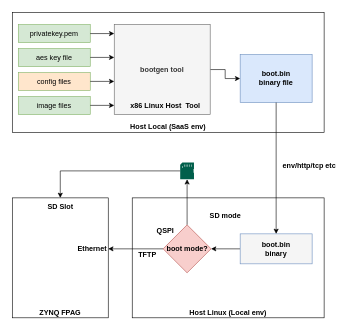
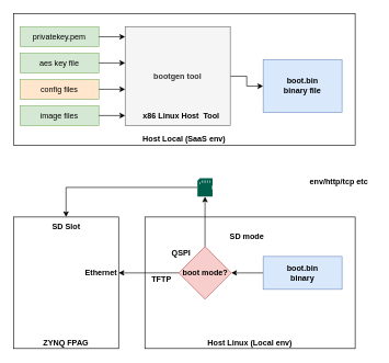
  <mxCell id="0" />
  <mxCell id="1" parent="0" />
  <mxCell id="2" value="Host Local (SaaS env)" style="rounded=0;whiteSpace=wrap;html=1;verticalAlign=bottom;fontStyle=1" vertex="1" parent="1"><mxGeometry x="20" y="20" width="520" height="200" as="geometry" /></mxCell>
  <mxCell id="3" value="image files" style="rounded=0;whiteSpace=wrap;html=1;fillColor=#d5e8d4;strokeColor=#82b366;" vertex="1" parent="1"><mxGeometry x="30" y="160" width="120" height="30" as="geometry" /></mxCell>
  <mxCell id="4" value="privatekey.pem" style="rounded=0;whiteSpace=wrap;html=1;fillColor=#d5e8d4;strokeColor=#82b366;" vertex="1" parent="1"><mxGeometry x="30" y="40" width="120" height="30" as="geometry" /></mxCell>
  <mxCell id="5" value="aes key file" style="rounded=0;whiteSpace=wrap;html=1;fillColor=#d5e8d4;strokeColor=#82b366;" vertex="1" parent="1"><mxGeometry x="30" y="80" width="120" height="30" as="geometry" /></mxCell>
  <mxCell id="6" value="config files" style="rounded=0;whiteSpace=wrap;html=1;fillColor=#ffe6cc;strokeColor=#82b366;" vertex="1" parent="1"><mxGeometry x="30" y="120" width="120" height="30" as="geometry" /></mxCell>
  <mxCell id="7" style="edgeStyle=orthogonalEdgeStyle;rounded=0;orthogonalLoop=1;jettySize=auto;html=1;exitX=1;exitY=0.5;exitDx=0;exitDy=0;" edge="1" parent="1" source="8" target="10"><mxGeometry relative="1" as="geometry" /></mxCell>
  <mxCell id="8" value="bootgen tool" style="rounded=0;whiteSpace=wrap;html=1;fontStyle=1;fillColor=#f5f5f5;fontColor=#333333;strokeColor=#666666;" vertex="1" parent="1"><mxGeometry x="190" y="40" width="160" height="150" as="geometry" /></mxCell>
  <mxCell id="9" value="x86 Linux Host&amp;nbsp; Tool" style="text;html=1;align=center;verticalAlign=middle;resizable=0;points=[];autosize=1;strokeColor=none;fillColor=none;fontStyle=1" vertex="1" parent="1"><mxGeometry x="205" y="160" width="140" height="30" as="geometry" /></mxCell>
  <mxCell id="10" value="boot.bin&lt;br&gt;binary file" style="rounded=0;whiteSpace=wrap;html=1;fontStyle=1;fillColor=#dae8fc;strokeColor=#6c8ebf;" vertex="1" parent="1"><mxGeometry x="400" y="90" width="120" height="80" as="geometry" /></mxCell>
  <mxCell id="11" value="" style="endArrow=classic;html=1;rounded=0;exitX=1;exitY=0.5;exitDx=0;exitDy=0;" edge="1" parent="1"><mxGeometry width="50" height="50" relative="1" as="geometry"><mxPoint x="150" y="55" as="sourcePoint" /><mxPoint x="190" y="55" as="targetPoint" /></mxGeometry></mxCell>
  <mxCell id="12" value="" style="endArrow=classic;html=1;rounded=0;exitX=1;exitY=0.5;exitDx=0;exitDy=0;" edge="1" parent="1"><mxGeometry width="50" height="50" relative="1" as="geometry"><mxPoint x="150" y="94.76" as="sourcePoint" /><mxPoint x="190" y="94.76" as="targetPoint" /></mxGeometry></mxCell>
  <mxCell id="13" value="" style="endArrow=classic;html=1;rounded=0;exitX=1;exitY=0.5;exitDx=0;exitDy=0;" edge="1" parent="1"><mxGeometry width="50" height="50" relative="1" as="geometry"><mxPoint x="150" y="134.76" as="sourcePoint" /><mxPoint x="190" y="134.76" as="targetPoint" /></mxGeometry></mxCell>
  <mxCell id="14" value="" style="endArrow=classic;html=1;rounded=0;exitX=1;exitY=0.5;exitDx=0;exitDy=0;" edge="1" parent="1"><mxGeometry width="50" height="50" relative="1" as="geometry"><mxPoint x="150" y="174.76" as="sourcePoint" /><mxPoint x="190" y="174.76" as="targetPoint" /></mxGeometry></mxCell>
  <mxCell id="15" value="Host Linux (Local env)" style="rounded=0;whiteSpace=wrap;html=1;verticalAlign=bottom;fontStyle=1" vertex="1" parent="1"><mxGeometry x="220" y="329" width="320" height="200" as="geometry" /></mxCell>
  <mxCell id="16" style="edgeStyle=orthogonalEdgeStyle;rounded=0;orthogonalLoop=1;jettySize=auto;html=1;exitX=0;exitY=0.5;exitDx=0;exitDy=0;entryX=1;entryY=0.5;entryDx=0;entryDy=0;" edge="1" parent="1" source="17" target="25"><mxGeometry relative="1" as="geometry" /></mxCell>
- <mxCell id="17" value="boot.bin&lt;br&gt;binary" style="rounded=0;whiteSpace=wrap;html=1;fontStyle=1;fillColor=#f5f5f5;strokeColor=#6c8ebf;" vertex="1" parent="1"><mxGeometry x="400" y="389" width="120" height="50" as="geometry" /></mxCell>
- <mxCell id="18" style="edgeStyle=orthogonalEdgeStyle;rounded=0;orthogonalLoop=1;jettySize=auto;html=1;exitX=0.5;exitY=1;exitDx=0;exitDy=0;" edge="1" parent="1" source="10" target="17"><mxGeometry relative="1" as="geometry" /></mxCell>
+ <mxCell id="17" value="boot.bin&lt;br&gt;binary" style="rounded=0;whiteSpace=wrap;html=1;fontStyle=1;fillColor=#dae8fc;strokeColor=#6c8ebf;" vertex="1" parent="1"><mxGeometry x="400" y="389" width="120" height="50" as="geometry" /></mxCell>
  <mxCell id="19" value="env/http/tcp etc" style="text;html=1;align=center;verticalAlign=middle;resizable=0;points=[];autosize=1;strokeColor=none;fillColor=none;fontStyle=1" vertex="1" parent="1"><mxGeometry x="460" y="260" width="110" height="30" as="geometry" /></mxCell>
  <mxCell id="20" style="edgeStyle=orthogonalEdgeStyle;rounded=0;orthogonalLoop=1;jettySize=auto;html=1;" edge="1" parent="1" source="21" target="22"><mxGeometry relative="1" as="geometry" /></mxCell>
  <mxCell id="21" value="" style="sketch=0;pointerEvents=1;shadow=0;dashed=0;html=1;strokeColor=none;fillColor=#005F4B;labelPosition=center;verticalLabelPosition=bottom;verticalAlign=top;align=center;outlineConnect=0;shape=mxgraph.veeam2.sd_card;" vertex="1" parent="1"><mxGeometry x="300" y="270" width="23" height="28.0" as="geometry" /></mxCell>
  <mxCell id="22" value="ZYNQ FPAG" style="rounded=0;whiteSpace=wrap;html=1;verticalAlign=bottom;fontStyle=1" vertex="1" parent="1"><mxGeometry x="20" y="329" width="160" height="200" as="geometry" /></mxCell>
  <mxCell id="23" style="edgeStyle=orthogonalEdgeStyle;rounded=0;orthogonalLoop=1;jettySize=auto;html=1;exitX=0.5;exitY=0;exitDx=0;exitDy=0;" edge="1" parent="1" source="25" target="21"><mxGeometry relative="1" as="geometry" /></mxCell>
  <mxCell id="24" style="edgeStyle=orthogonalEdgeStyle;rounded=0;orthogonalLoop=1;jettySize=auto;html=1;exitX=0;exitY=0.5;exitDx=0;exitDy=0;" edge="1" parent="1" source="25"><mxGeometry relative="1" as="geometry"><mxPoint x="180" y="414" as="targetPoint" /></mxGeometry></mxCell>
  <mxCell id="25" value="boot mode?" style="rhombus;whiteSpace=wrap;html=1;fontStyle=1;fillColor=#f8cecc;strokeColor=#b85450;" vertex="1" parent="1"><mxGeometry x="271.5" y="374" width="80" height="80" as="geometry" /></mxCell>
  <mxCell id="26" value="SD mode" style="text;html=1;align=center;verticalAlign=middle;resizable=0;points=[];autosize=1;strokeColor=none;fillColor=none;fontStyle=1" vertex="1" parent="1"><mxGeometry x="335" y="344" width="80" height="30" as="geometry" /></mxCell>
  <mxCell id="27" value="QSPI" style="text;html=1;align=center;verticalAlign=middle;resizable=0;points=[];autosize=1;strokeColor=none;fillColor=none;fontStyle=1" vertex="1" parent="1"><mxGeometry x="250" y="369" width="50" height="30" as="geometry" /></mxCell>
  <mxCell id="28" value="TFTP" style="text;html=1;align=center;verticalAlign=middle;resizable=0;points=[];autosize=1;strokeColor=none;fillColor=none;fontStyle=1" vertex="1" parent="1"><mxGeometry x="220" y="409" width="50" height="30" as="geometry" /></mxCell>
  <mxCell id="29" value="Ethernet" style="text;html=1;align=center;verticalAlign=middle;resizable=0;points=[];autosize=1;strokeColor=none;fillColor=none;fontStyle=1" vertex="1" parent="1"><mxGeometry x="118" y="399" width="70" height="30" as="geometry" /></mxCell>
  <mxCell id="30" value="SD Slot" style="text;html=1;align=center;verticalAlign=middle;resizable=0;points=[];autosize=1;strokeColor=none;fillColor=none;fontStyle=1" vertex="1" parent="1"><mxGeometry x="65" y="329" width="70" height="30" as="geometry" /></mxCell>
